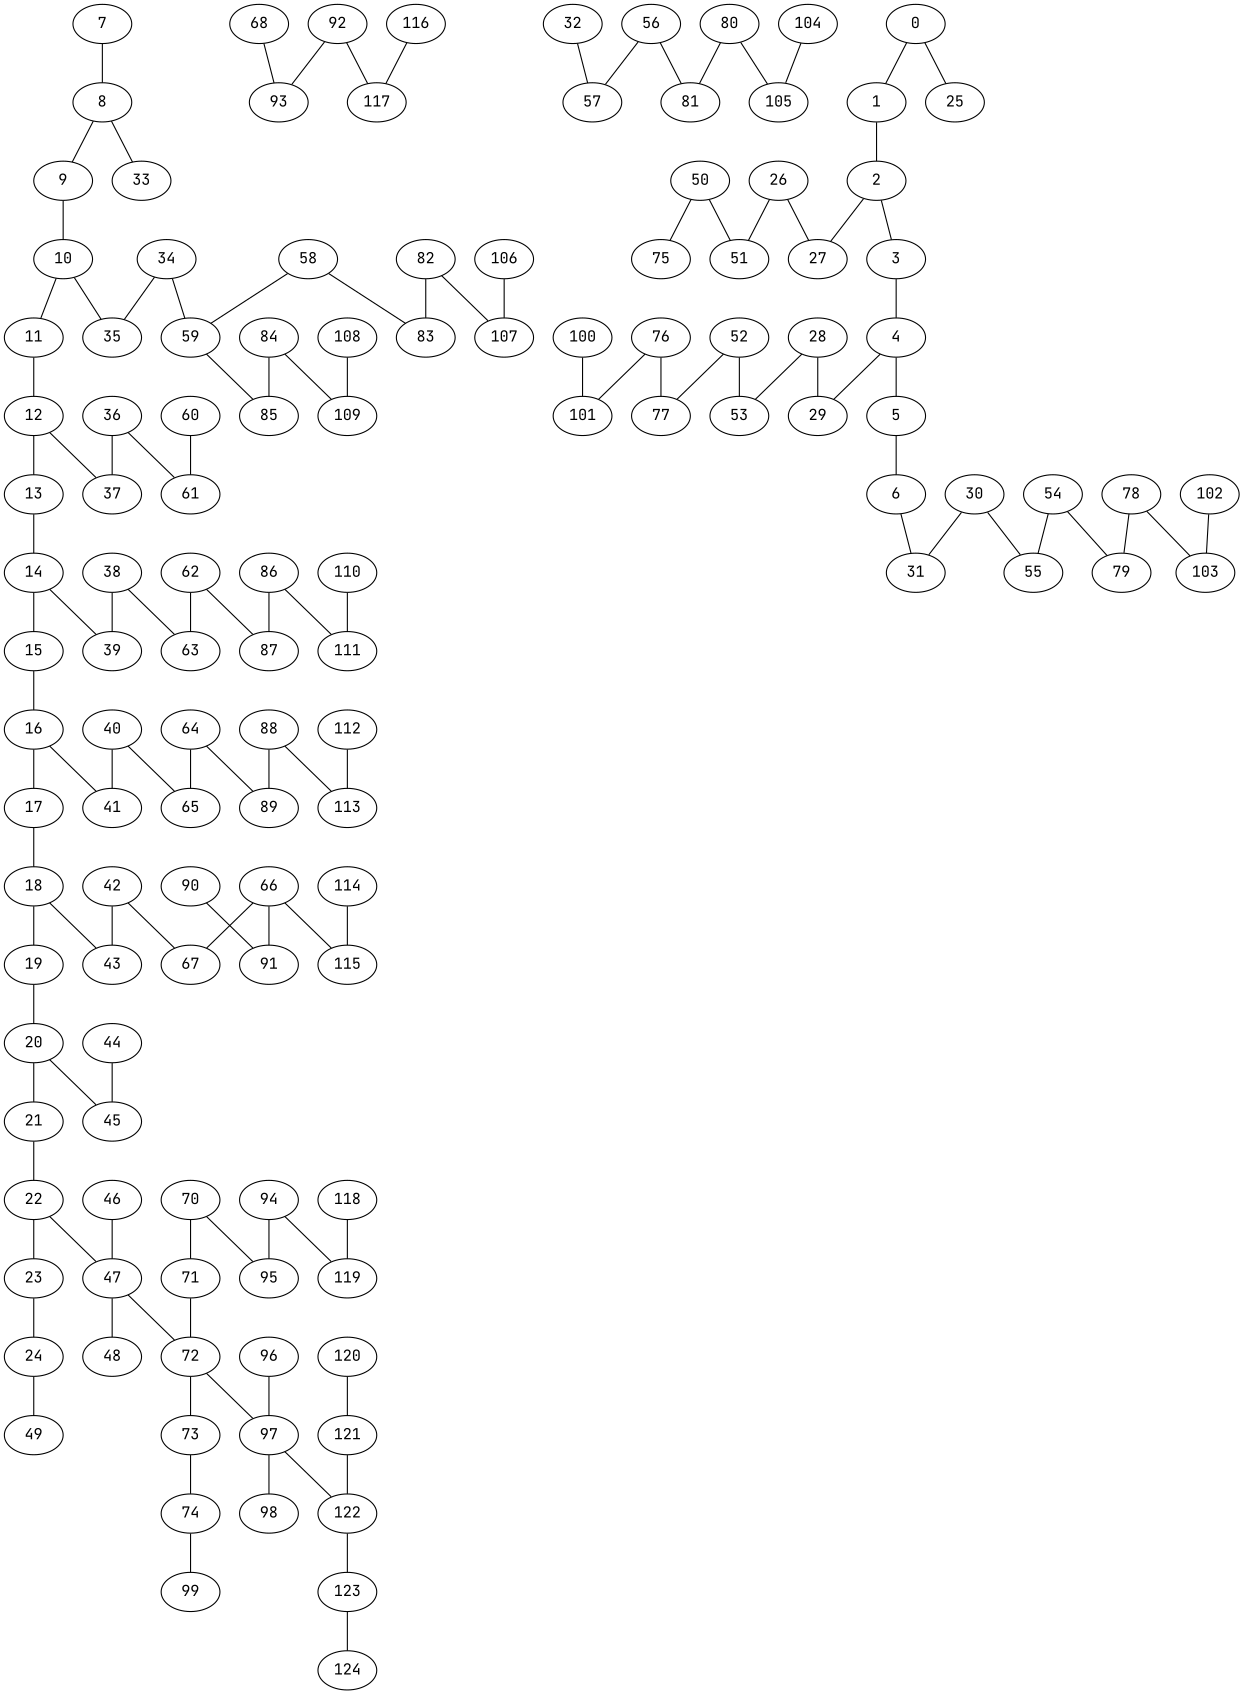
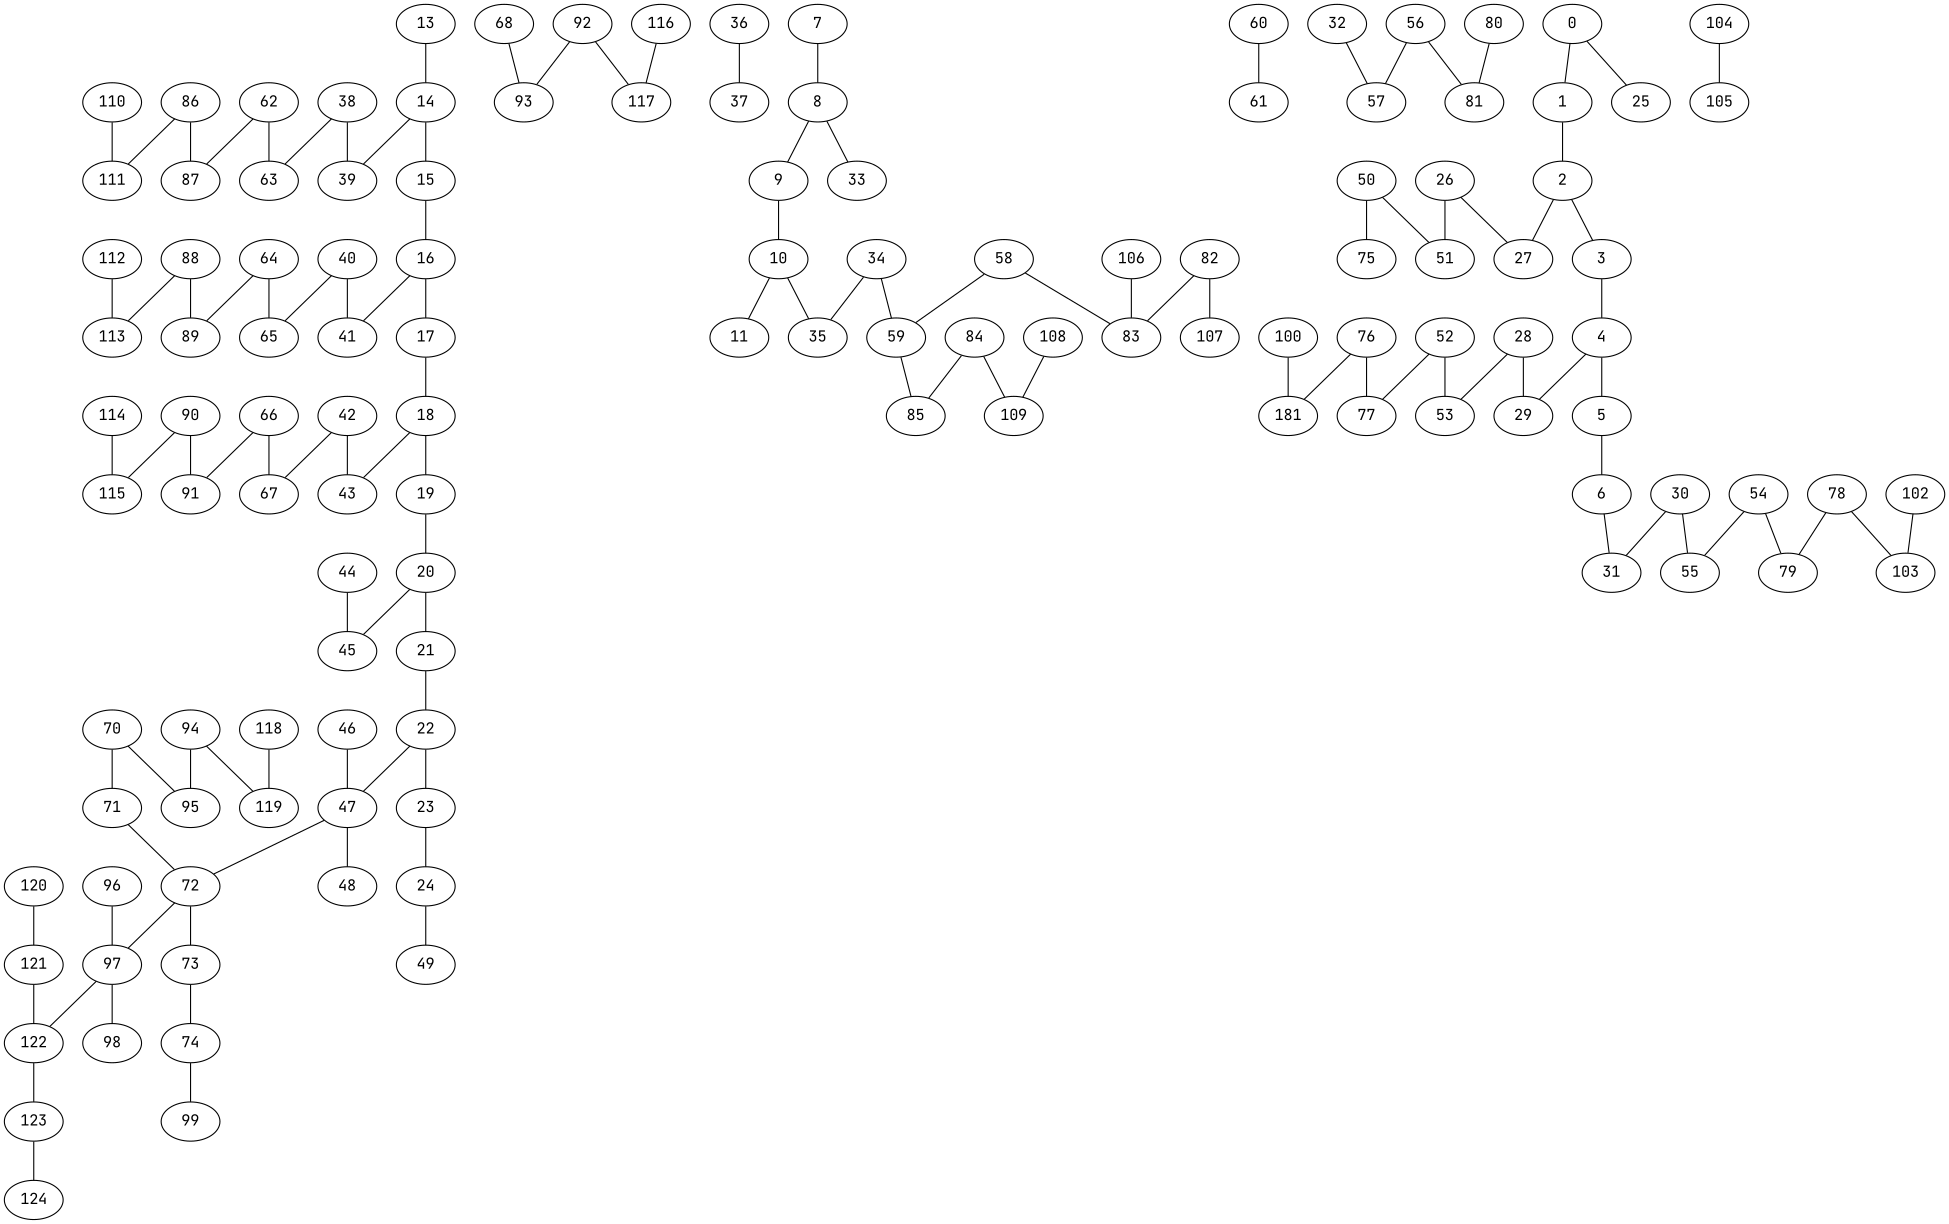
  graph {
    fontname="JetBrains Mono"
    node [fontname="JetBrains Mono"]
    edge [fontname="JetBrains Mono"]
    22
    23
    47
    24
    48
    72
    21
    49
    73
    97
    46
    74
    98
    122
    20
    45
    19
    71
    99
    123
    96
    124
    70
    95
    44
    18
    43
    17
    121
    120
    94
    119
    68
    93
    42
    67
    16
    41
    15
    118
    92
    117
    66
    91
    40
    65
    14
    39
    13
    116
    90
    115
    64
    89
    38
    63
-   12
    37
    11
    114
    88
    113
    62
    87
    36
    61
    10
    35
    9
    112
    86
    111
    60
    34
    59
    85
    8
    33
    7
    110
    84
    109
    58
    83
    32
    57
    6
    31
    5
    108
    82
    107
    56
    81
    30
    55
    4
    29
    3
    106
    80
    105
    54
    79
    28
    53
    2
    27
    1
    104
    78
    103
    52
    77
    26
    51
    0
    25
    102
    76
-   101
+   101 [label=181]
    50
    75
    100
    22 -- 23
    22 -- 47
    23 -- 24
    47 -- 48
    47 -- 72
    24 -- 49
    72 -- 73
    72 -- 97
    21 -- 22
    73 -- 74
    97 -- 98
    97 -- 122
    46 -- 47
    74 -- 99
    122 -- 123
    20 -- 21
    20 -- 45
    19 -- 20
    71 -- 72
    123 -- 124
    96 -- 97
    70 -- 71
    70 -- 95
    44 -- 45
    18 -- 19
    18 -- 43
    17 -- 18
    121 -- 122
    120 -- 121
    94 -- 95
    94 -- 119
    68 -- 93
    42 -- 43
    42 -- 67
    16 -- 17
    16 -- 41
    15 -- 16
    118 -- 119
    92 -- 93
    92 -- 117
    66 -- 67
    66 -- 91
    40 -- 41
    40 -- 65
    14 -- 15
    14 -- 39
    13 -- 14
    116 -- 117
    90 -- 91
-   66 -- 115
+   90 -- 115
    64 -- 65
    64 -- 89
    38 -- 39
    38 -- 63
-   12 -- 13
-   12 -- 37
-   11 -- 12
    114 -- 115
    88 -- 89
    88 -- 113
    62 -- 63
    62 -- 87
    36 -- 37
-   36 -- 61
    10 -- 11
    10 -- 35
    9 -- 10
    112 -- 113
    86 -- 87
    86 -- 111
    60 -- 61
    34 -- 35
    34 -- 59
    59 -- 85
    8 -- 9
    8 -- 33
    7 -- 8
    110 -- 111
    84 -- 85
    84 -- 109
    58 -- 59
    58 -- 83
    32 -- 57
    6 -- 31
    5 -- 6
    108 -- 109
    82 -- 83
    82 -- 107
    56 -- 57
    56 -- 81
    30 -- 31
    30 -- 55
    4 -- 5
    4 -- 29
    3 -- 4
-   106 -- 107
+   106 -- 83
    80 -- 81
-   80 -- 105
    54 -- 55
    54 -- 79
    28 -- 29
    28 -- 53
    2 -- 3
    2 -- 27
    1 -- 2
    104 -- 105
    78 -- 79
    78 -- 103
    52 -- 53
    52 -- 77
    26 -- 27
    26 -- 51
    0 -- 1
    0 -- 25
    102 -- 103
    76 -- 77
    76 -- 101
    50 -- 51
    50 -- 75
    100 -- 101
  }
